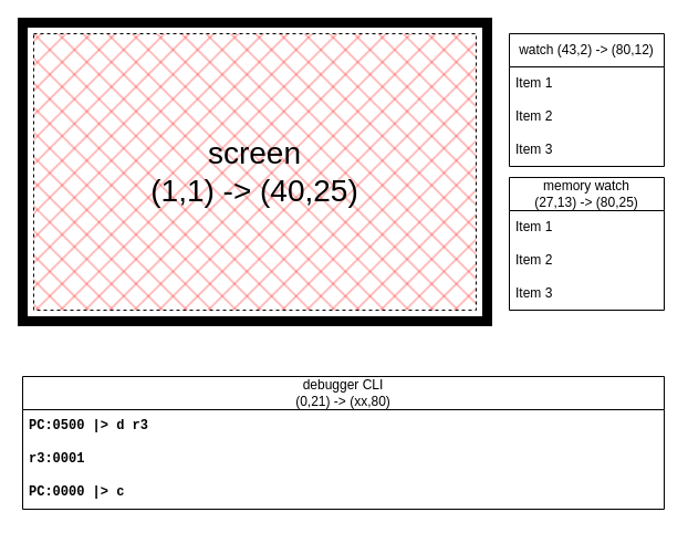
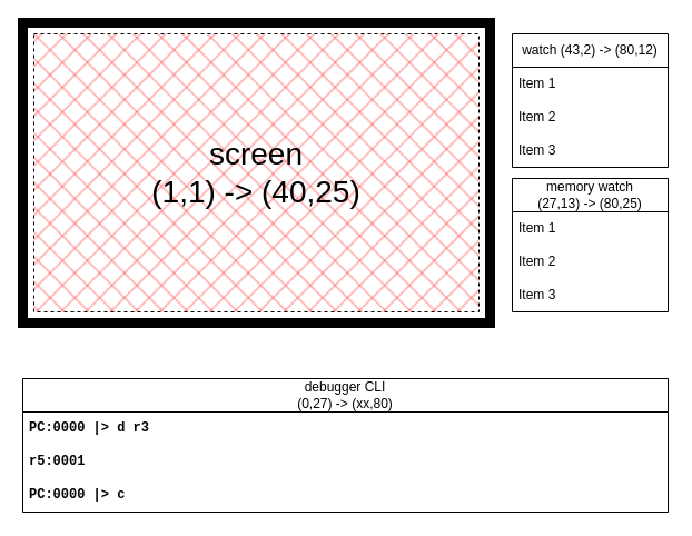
  <mxCell id="0" />
  <mxCell id="1" parent="0" />
  <mxCell id="2" value="" style="rounded=0;whiteSpace=wrap;html=1;fillColor=none;strokeWidth=9;" vertex="1" parent="1"><mxGeometry x="20" y="20" width="420" height="270" as="geometry" /></mxCell>
  <mxCell id="3" value="screen&lt;div&gt;(1,1) -&amp;gt; (40,25)&lt;/div&gt;" style="rounded=0;whiteSpace=wrap;html=1;fillStyle=cross-hatch;fillColor=#FF0000;fontSize=28;dashed=1;" vertex="1" parent="1"><mxGeometry x="30" y="30" width="400" height="250" as="geometry" /></mxCell>
- <mxCell id="4" value="debugger CLI&lt;div&gt;(0,21) -&amp;gt; (xx,80)&lt;/div&gt;" style="swimlane;fontStyle=0;childLayout=stackLayout;horizontal=1;startSize=30;horizontalStack=0;resizeParent=1;resizeParentMax=0;resizeLast=0;collapsible=1;marginBottom=0;whiteSpace=wrap;html=1;" vertex="1" parent="1"><mxGeometry x="20" y="340" width="580" height="120" as="geometry" /></mxCell>
- <mxCell id="5" value="PC:0500 |&amp;gt; d r3" style="text;strokeColor=none;fillColor=none;align=left;verticalAlign=middle;spacingLeft=4;spacingRight=4;overflow=hidden;points=[[0,0.5],[1,0.5]];portConstraint=eastwest;rotatable=0;whiteSpace=wrap;html=1;fontFamily=Courier New;fontStyle=1" vertex="1" parent="4"><mxGeometry y="30" width="580" height="30" as="geometry" /></mxCell>
- <mxCell id="6" value="r3:0001" style="text;strokeColor=none;fillColor=none;align=left;verticalAlign=middle;spacingLeft=4;spacingRight=4;overflow=hidden;points=[[0,0.5],[1,0.5]];portConstraint=eastwest;rotatable=0;whiteSpace=wrap;html=1;fontFamily=Courier New;fontStyle=1" vertex="1" parent="4"><mxGeometry y="60" width="580" height="30" as="geometry" /></mxCell>
+ <mxCell id="4" value="debugger CLI&lt;div&gt;(0,27) -&amp;gt; (xx,80)&lt;/div&gt;" style="swimlane;fontStyle=0;childLayout=stackLayout;horizontal=1;startSize=30;horizontalStack=0;resizeParent=1;resizeParentMax=0;resizeLast=0;collapsible=1;marginBottom=0;whiteSpace=wrap;html=1;" vertex="1" parent="1"><mxGeometry x="20" y="340" width="580" height="120" as="geometry" /></mxCell>
+ <mxCell id="5" value="PC:0000 |&amp;gt; d r3" style="text;strokeColor=none;fillColor=none;align=left;verticalAlign=middle;spacingLeft=4;spacingRight=4;overflow=hidden;points=[[0,0.5],[1,0.5]];portConstraint=eastwest;rotatable=0;whiteSpace=wrap;html=1;fontFamily=Courier New;fontStyle=1" vertex="1" parent="4"><mxGeometry y="30" width="580" height="30" as="geometry" /></mxCell>
+ <mxCell id="6" value="r5:0001" style="text;strokeColor=none;fillColor=none;align=left;verticalAlign=middle;spacingLeft=4;spacingRight=4;overflow=hidden;points=[[0,0.5],[1,0.5]];portConstraint=eastwest;rotatable=0;whiteSpace=wrap;html=1;fontFamily=Courier New;fontStyle=1" vertex="1" parent="4"><mxGeometry y="60" width="580" height="30" as="geometry" /></mxCell>
  <mxCell id="7" value="PC:0000 |&amp;gt; c" style="text;strokeColor=none;fillColor=none;align=left;verticalAlign=middle;spacingLeft=4;spacingRight=4;overflow=hidden;points=[[0,0.5],[1,0.5]];portConstraint=eastwest;rotatable=0;whiteSpace=wrap;html=1;fontFamily=Courier New;fontStyle=1" vertex="1" parent="4"><mxGeometry y="90" width="580" height="30" as="geometry" /></mxCell>
  <mxCell id="8" value="watch (43,2) -&amp;gt; (80,12)" style="swimlane;fontStyle=0;childLayout=stackLayout;horizontal=1;startSize=30;horizontalStack=0;resizeParent=1;resizeParentMax=0;resizeLast=0;collapsible=1;marginBottom=0;whiteSpace=wrap;html=1;" vertex="1" parent="1"><mxGeometry x="460" y="30" width="140" height="120" as="geometry" /></mxCell>
  <mxCell id="9" value="Item 1" style="text;strokeColor=none;fillColor=none;align=left;verticalAlign=middle;spacingLeft=4;spacingRight=4;overflow=hidden;points=[[0,0.5],[1,0.5]];portConstraint=eastwest;rotatable=0;whiteSpace=wrap;html=1;" vertex="1" parent="8"><mxGeometry y="30" width="140" height="30" as="geometry" /></mxCell>
  <mxCell id="10" value="Item 2" style="text;strokeColor=none;fillColor=none;align=left;verticalAlign=middle;spacingLeft=4;spacingRight=4;overflow=hidden;points=[[0,0.5],[1,0.5]];portConstraint=eastwest;rotatable=0;whiteSpace=wrap;html=1;" vertex="1" parent="8"><mxGeometry y="60" width="140" height="30" as="geometry" /></mxCell>
  <mxCell id="11" value="Item 3" style="text;strokeColor=none;fillColor=none;align=left;verticalAlign=middle;spacingLeft=4;spacingRight=4;overflow=hidden;points=[[0,0.5],[1,0.5]];portConstraint=eastwest;rotatable=0;whiteSpace=wrap;html=1;" vertex="1" parent="8"><mxGeometry y="90" width="140" height="30" as="geometry" /></mxCell>
  <mxCell id="12" value="memory watch&lt;div&gt;(27,13) -&amp;gt; (80,25)&lt;/div&gt;" style="swimlane;fontStyle=0;childLayout=stackLayout;horizontal=1;startSize=30;horizontalStack=0;resizeParent=1;resizeParentMax=0;resizeLast=0;collapsible=1;marginBottom=0;whiteSpace=wrap;html=1;" vertex="1" parent="1"><mxGeometry x="460" y="160" width="140" height="120" as="geometry" /></mxCell>
  <mxCell id="13" value="Item 1" style="text;strokeColor=none;fillColor=none;align=left;verticalAlign=middle;spacingLeft=4;spacingRight=4;overflow=hidden;points=[[0,0.5],[1,0.5]];portConstraint=eastwest;rotatable=0;whiteSpace=wrap;html=1;" vertex="1" parent="12"><mxGeometry y="30" width="140" height="30" as="geometry" /></mxCell>
  <mxCell id="14" value="Item 2" style="text;strokeColor=none;fillColor=none;align=left;verticalAlign=middle;spacingLeft=4;spacingRight=4;overflow=hidden;points=[[0,0.5],[1,0.5]];portConstraint=eastwest;rotatable=0;whiteSpace=wrap;html=1;" vertex="1" parent="12"><mxGeometry y="60" width="140" height="30" as="geometry" /></mxCell>
  <mxCell id="15" value="Item 3" style="text;strokeColor=none;fillColor=none;align=left;verticalAlign=middle;spacingLeft=4;spacingRight=4;overflow=hidden;points=[[0,0.5],[1,0.5]];portConstraint=eastwest;rotatable=0;whiteSpace=wrap;html=1;" vertex="1" parent="12"><mxGeometry y="90" width="140" height="30" as="geometry" /></mxCell>
